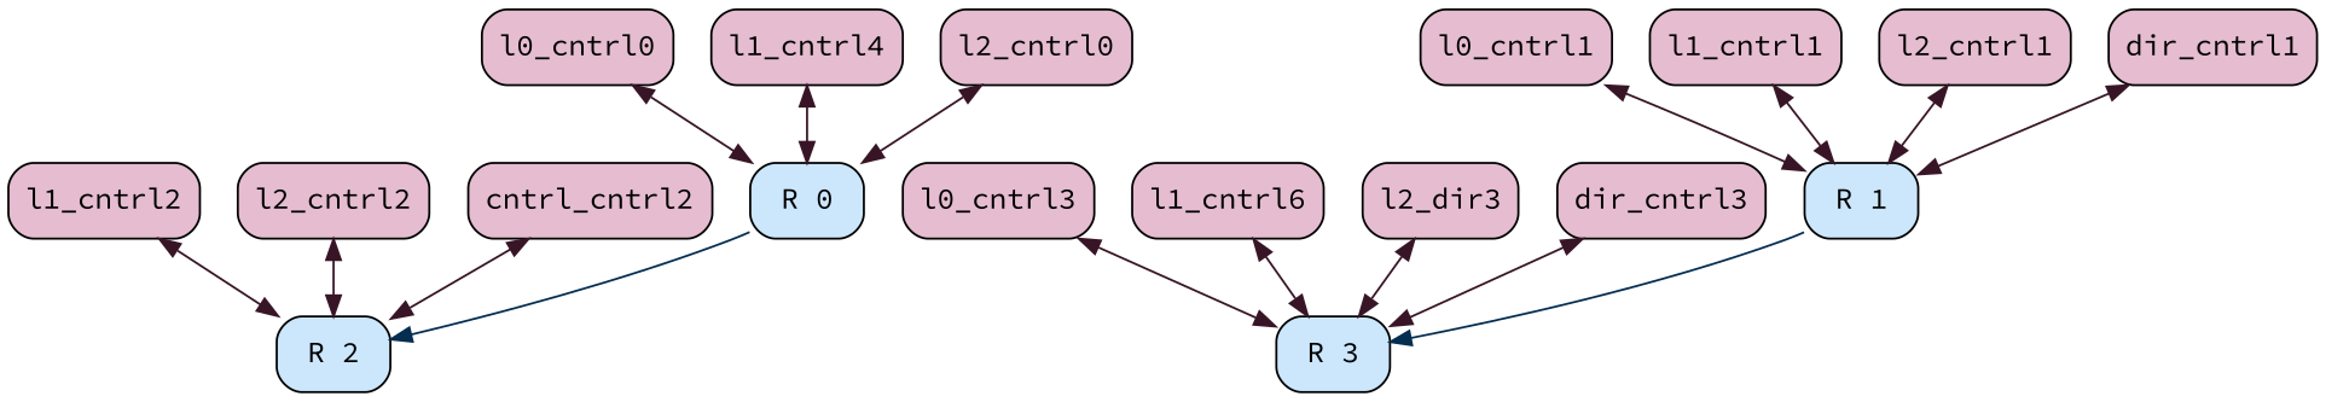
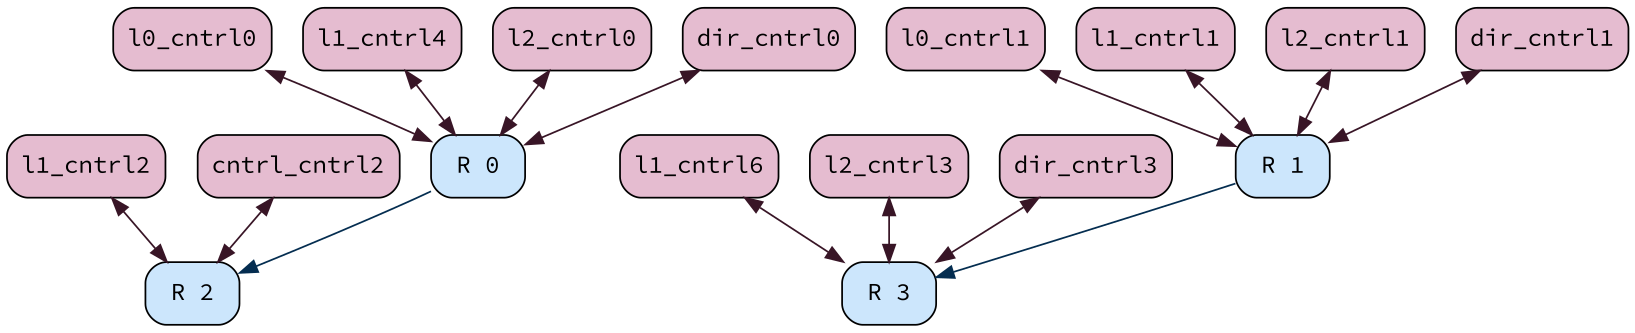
  graph {
    fontname="Source Code Pro"
    rankdir=TB
    node [color="#000000" fillcolor="#e5bcd0" fontcolor="#000000" fontname="Source Code Pro" fontsize=14 shape=Mrecord style="rounded, filled"]
    edge [color="#381526" dir=both fontname="Source Code Pro" weight=1.0]
    n1 [fillcolor="#cce6fc" label="R 0"]
    n2 [fillcolor="#cce6fc" label="R 2"]
    n3 [fillcolor="#cce6fc" label="R 1"]
    n4 [fillcolor="#cce6fc" label="R 3"]
    n5 [label=l0_cntrl0]
    n6 [label=l0_cntrl1]
-   n7 [label=l0_cntrl3]
    n8 [label=l1_cntrl4]
    n9 [label=l1_cntrl1]
    n10 [label=l1_cntrl2]
    n11 [label=l1_cntrl6]
    n12 [label=l2_cntrl0]
    n13 [label=l2_cntrl1]
-   n14 [label=l2_cntrl2]
-   n15 [label=l2_dir3]
+   n15 [label=l2_cntrl3]
+   n16 [label=dir_cntrl0]
    n17 [label=dir_cntrl1]
    n18 [label=cntrl_cntrl2]
    n19 [label=dir_cntrl3]
    n1 -- n2 [color="#042d50" dir=forward weight=0.5]
    n3 -- n4 [color="#042d50" dir=forward weight=0.5]
    n5 -- n1
    n6 -- n3
-   n7 -- n4
    n8 -- n1
    n9 -- n3
    n10 -- n2
    n11 -- n4
    n12 -- n1
    n13 -- n3
-   n14 -- n2
    n15 -- n4
+   n16 -- n1
    n17 -- n3
    n18 -- n2
    n19 -- n4
  }
